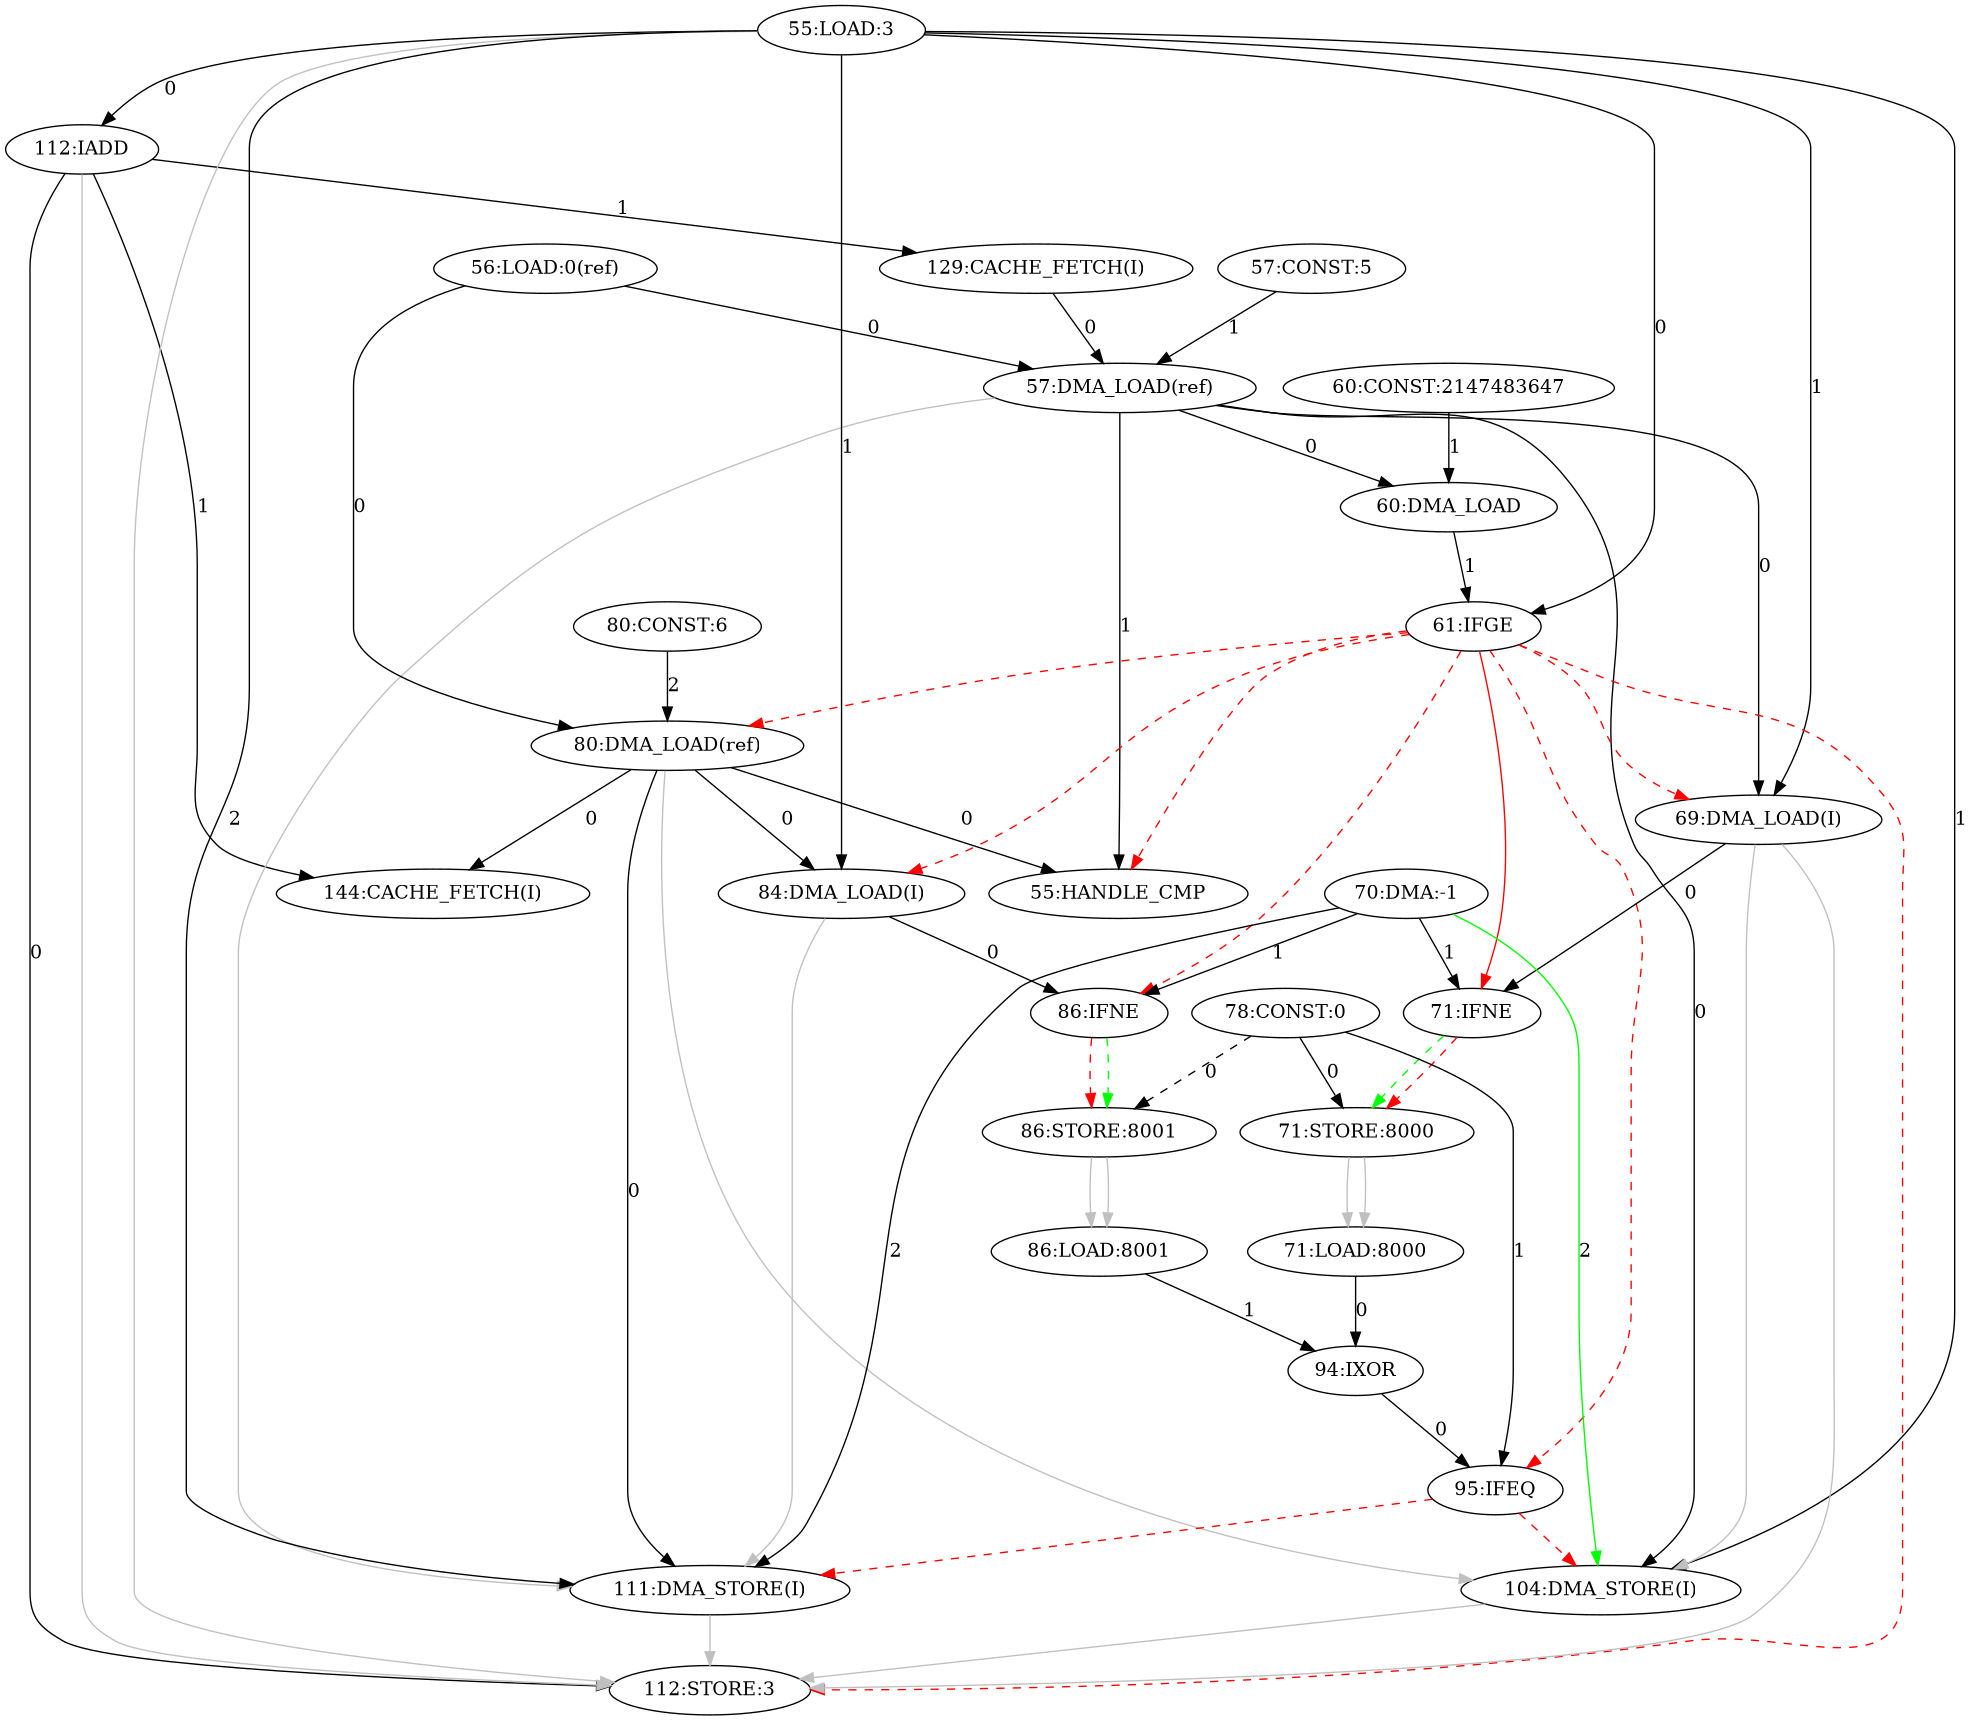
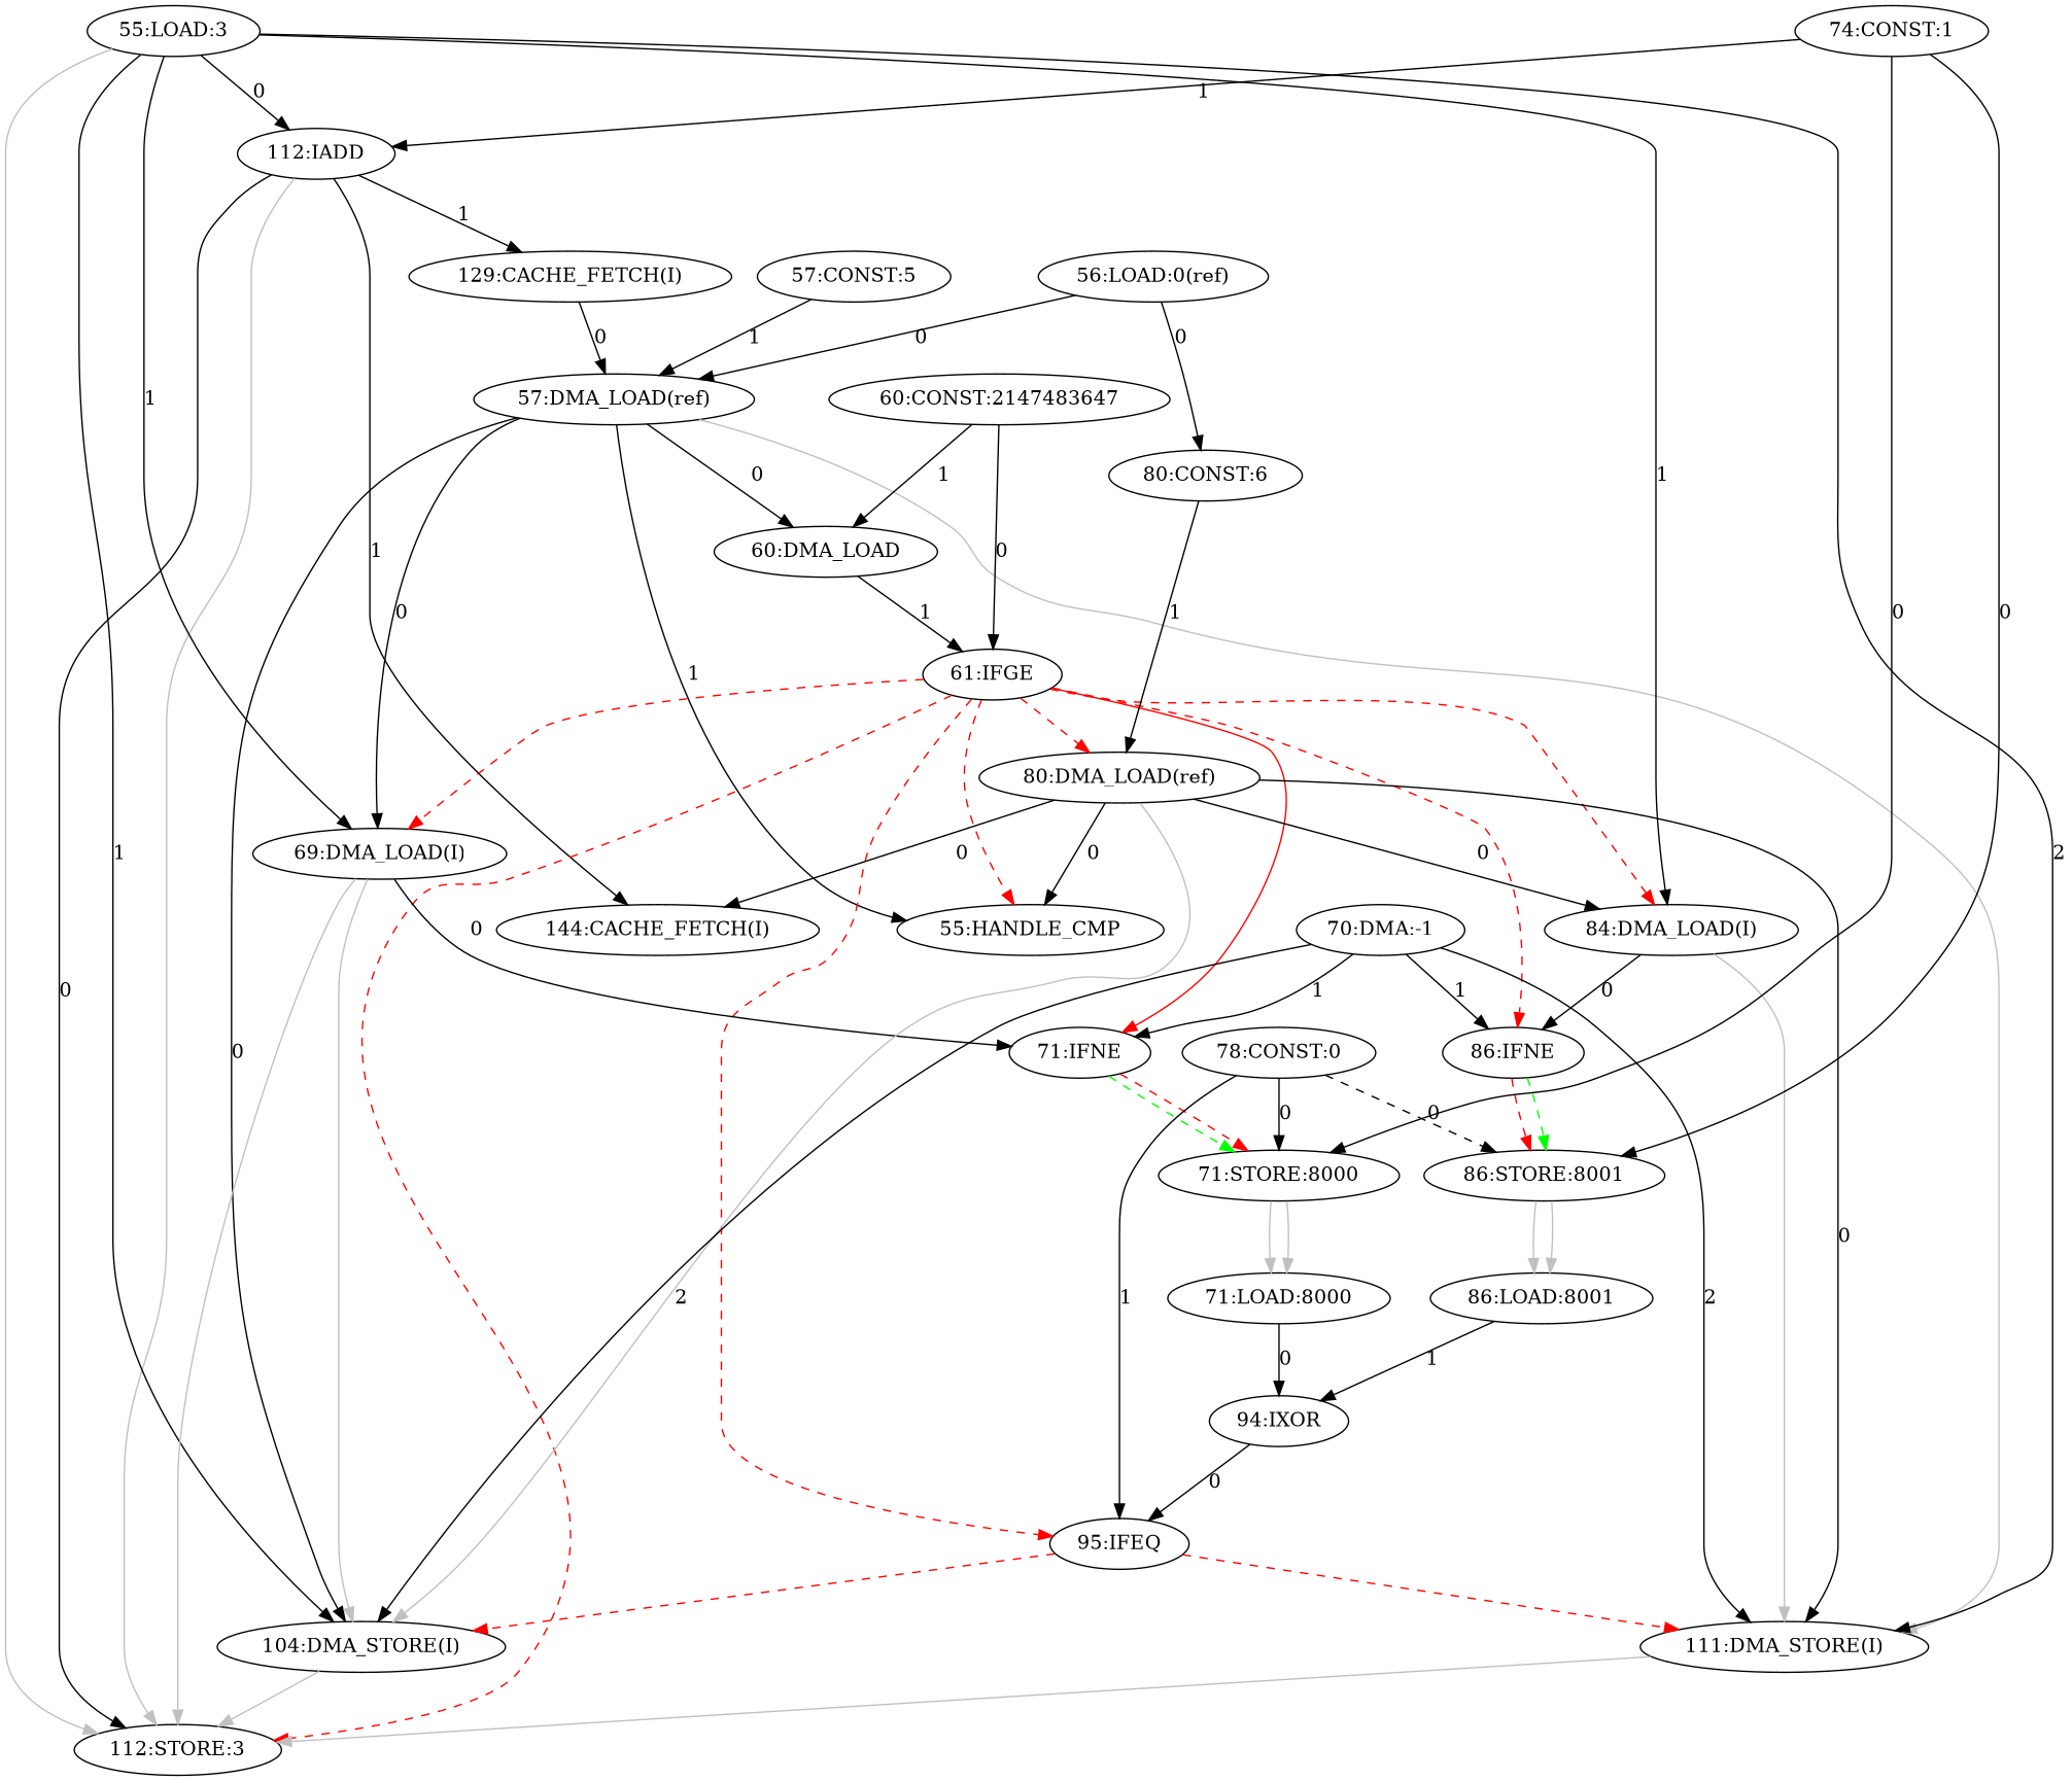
  digraph {
    "112:IADD"
    "112:STORE:3"
    "129:CACHE_FETCH(I)"
    "144:CACHE_FETCH(I)"
    "57:DMA_LOAD(ref)"
    "55:LOAD:3"
    "61:IFGE"
    "69:DMA_LOAD(I)"
    "84:DMA_LOAD(I)"
    "104:DMA_STORE(I)"
    "111:DMA_STORE(I)"
    "80:DMA_LOAD(ref)"
    "95:IFEQ"
    "71:IFNE"
    "86:IFNE"
    "55:HANDLE_CMP"
    "71:STORE:8000"
    "86:STORE:8001"
    "60:DMA_LOAD"
    n20 [label="70:DMA:-1"]
+   "74:CONST:1"
    "71:LOAD:8000"
    "86:LOAD:8001"
    "56:LOAD:0(ref)"
    "57:CONST:5"
    "80:CONST:6"
    "60:CONST:2147483647"
    "94:IXOR"
    "78:CONST:0"
    "112:IADD" -> "112:STORE:3" [label=0]
    "112:IADD" -> "112:STORE:3" [color=gray]
    "112:IADD" -> "129:CACHE_FETCH(I)" [label=1]
    "112:IADD" -> "144:CACHE_FETCH(I)" [label=1]
    "129:CACHE_FETCH(I)" -> "57:DMA_LOAD(ref)" [label=0]
    "57:DMA_LOAD(ref)" -> "69:DMA_LOAD(I)" [label=0]
    "57:DMA_LOAD(ref)" -> "104:DMA_STORE(I)" [label=0]
    "57:DMA_LOAD(ref)" -> "111:DMA_STORE(I)" [color=gray]
    "57:DMA_LOAD(ref)" -> "55:HANDLE_CMP" [label=1]
    "57:DMA_LOAD(ref)" -> "60:DMA_LOAD" [label=0]
    "55:LOAD:3" -> "112:IADD" [label=0]
    "55:LOAD:3" -> "112:STORE:3" [color=gray]
-   "55:LOAD:3" -> "61:IFGE" [label=0]
+   "60:CONST:2147483647" -> "61:IFGE" [label=0]
    "55:LOAD:3" -> "69:DMA_LOAD(I)" [label=1]
    "55:LOAD:3" -> "84:DMA_LOAD(I)" [label=1]
    "55:LOAD:3" -> "104:DMA_STORE(I)" [label=1]
    "55:LOAD:3" -> "111:DMA_STORE(I)" [label=2]
    "61:IFGE" -> "112:STORE:3" [color=red style=dashed]
    "61:IFGE" -> "69:DMA_LOAD(I)" [color=red style=dashed]
    "61:IFGE" -> "84:DMA_LOAD(I)" [color=red style=dashed]
    "61:IFGE" -> "80:DMA_LOAD(ref)" [color=red style=dashed]
    "61:IFGE" -> "95:IFEQ" [color=red style=dashed]
    "61:IFGE" -> "71:IFNE" [color=red style=solid]
    "61:IFGE" -> "86:IFNE" [color=red style=dashed]
    "61:IFGE" -> "55:HANDLE_CMP" [color=red style=dashed]
    "69:DMA_LOAD(I)" -> "112:STORE:3" [color=gray]
    "69:DMA_LOAD(I)" -> "104:DMA_STORE(I)" [color=gray]
    "69:DMA_LOAD(I)" -> "71:IFNE" [label=0]
    "84:DMA_LOAD(I)" -> "111:DMA_STORE(I)" [color=gray]
    "84:DMA_LOAD(I)" -> "86:IFNE" [label=0]
    "104:DMA_STORE(I)" -> "112:STORE:3" [color=gray]
    "111:DMA_STORE(I)" -> "112:STORE:3" [color=gray]
    "80:DMA_LOAD(ref)" -> "144:CACHE_FETCH(I)" [label=0]
    "80:DMA_LOAD(ref)" -> "84:DMA_LOAD(I)" [label=0]
    "80:DMA_LOAD(ref)" -> "104:DMA_STORE(I)" [color=gray]
    "80:DMA_LOAD(ref)" -> "111:DMA_STORE(I)" [label=0]
    "80:DMA_LOAD(ref)" -> "55:HANDLE_CMP" [label=0]
    "95:IFEQ" -> "104:DMA_STORE(I)" [color=red style=dashed]
    "95:IFEQ" -> "111:DMA_STORE(I)" [color=red style=dashed]
    "71:IFNE" -> "71:STORE:8000" [color=green style=dashed]
    "71:IFNE" -> "71:STORE:8000" [color=red style=dashed]
    "86:IFNE" -> "86:STORE:8001" [color=red style=dashed]
    "86:IFNE" -> "86:STORE:8001" [color=green style=dashed]
    "71:STORE:8000" -> "71:LOAD:8000" [color=gray]
    "71:STORE:8000" -> "71:LOAD:8000" [color=gray]
    "86:STORE:8001" -> "86:LOAD:8001" [color=gray]
    "86:STORE:8001" -> "86:LOAD:8001" [color=gray]
    "60:DMA_LOAD" -> "61:IFGE" [label=1]
-   n20 -> "104:DMA_STORE(I)" [label=2 color=green]
+   n20 -> "104:DMA_STORE(I)" [label=2]
    n20 -> "111:DMA_STORE(I)" [label=2]
    n20 -> "71:IFNE" [label=1]
    n20 -> "86:IFNE" [label=1]
+   "74:CONST:1" -> "112:IADD" [label=1]
+   "74:CONST:1" -> "71:STORE:8000" [label=0]
+   "74:CONST:1" -> "86:STORE:8001" [label=0]
    "71:LOAD:8000" -> "94:IXOR" [label=0]
    "86:LOAD:8001" -> "94:IXOR" [label=1]
    "56:LOAD:0(ref)" -> "57:DMA_LOAD(ref)" [label=0]
-   "56:LOAD:0(ref)" -> "80:DMA_LOAD(ref)" [label=0]
+   "56:LOAD:0(ref)" -> "80:CONST:6" [label=0]
    "57:CONST:5" -> "57:DMA_LOAD(ref)" [label=1]
-   "80:CONST:6" -> "80:DMA_LOAD(ref)" [label=2]
+   "80:CONST:6" -> "80:DMA_LOAD(ref)" [label=1]
    "60:CONST:2147483647" -> "60:DMA_LOAD" [label=1]
    "94:IXOR" -> "95:IFEQ" [label=0]
    "78:CONST:0" -> "95:IFEQ" [label=1]
    "78:CONST:0" -> "71:STORE:8000" [label=0]
    "78:CONST:0" -> "86:STORE:8001" [label=0 style=dashed]
  }
